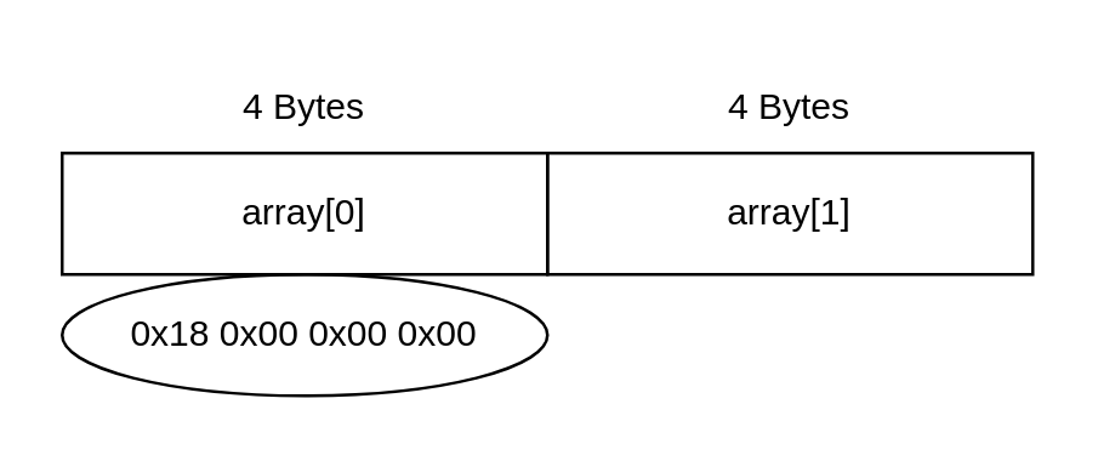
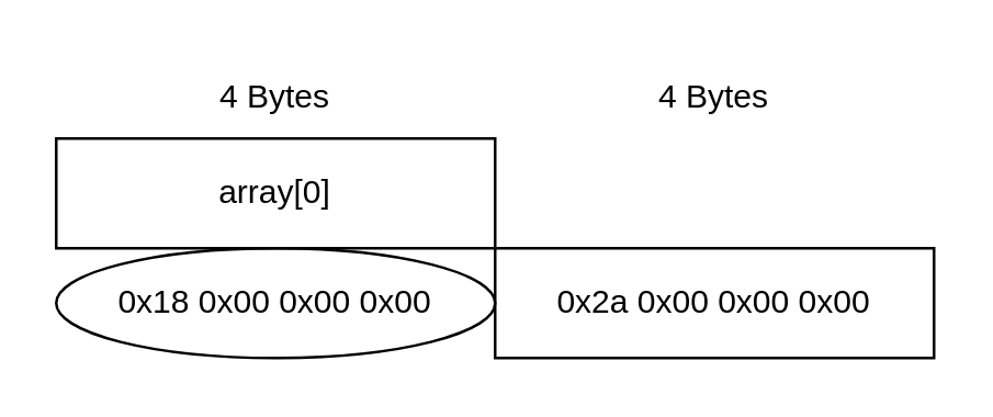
  <mxCell id="0" />
  <mxCell id="1" parent="0" />
  <mxCell id="2" value="4 Bytes" style="text;html=1;strokeColor=none;fillColor=none;align=center;verticalAlign=middle;whiteSpace=wrap;rounded=0;" vertex="1" parent="1"><mxGeometry x="70" y="20" width="60" height="30" as="geometry" /></mxCell>
  <mxCell id="3" value="0x18 0x00 0x00 0x00" style="ellipse;whiteSpace=wrap;html=1;fillColor=none;" vertex="1" parent="1"><mxGeometry x="20" y="90" width="160" height="40" as="geometry" /></mxCell>
  <mxCell id="4" value="array[0]" style="rounded=0;whiteSpace=wrap;html=1;fillColor=none;" vertex="1" parent="1"><mxGeometry x="20" y="50" width="160" height="40" as="geometry" /></mxCell>
  <mxCell id="5" value="4 Bytes" style="text;html=1;strokeColor=none;fillColor=none;align=center;verticalAlign=middle;whiteSpace=wrap;rounded=0;" vertex="1" parent="1"><mxGeometry x="230" y="20" width="60" height="30" as="geometry" /></mxCell>
- <mxCell id="7" value="array[1]" style="rounded=0;whiteSpace=wrap;html=1;fillColor=none;" vertex="1" parent="1"><mxGeometry x="180" y="50" width="160" height="40" as="geometry" /></mxCell>
+ <mxCell id="6" value="0x2a 0x00 0x00 0x00" style="rounded=0;whiteSpace=wrap;html=1;fillColor=none;" vertex="1" parent="1"><mxGeometry x="180" y="90" width="160" height="40" as="geometry" /></mxCell>
